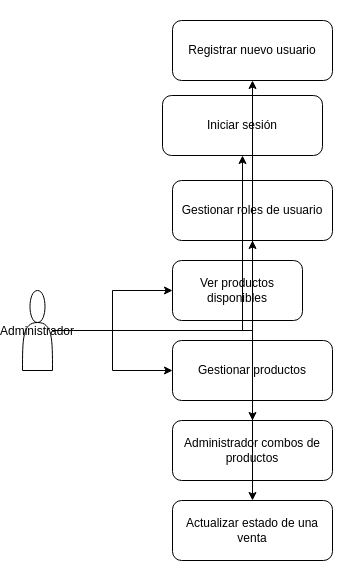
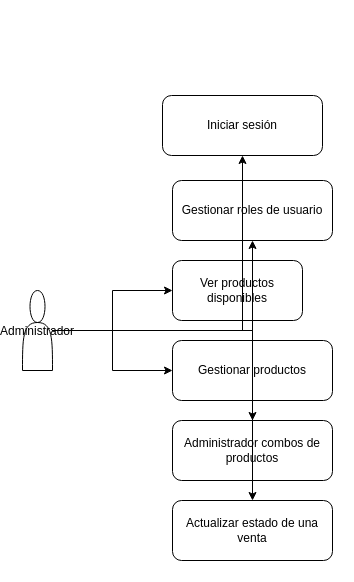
  <mxCell id="0" />
  <mxCell id="1" parent="0" />
  <mxCell id="2" value="Administrador" style="shape=actor" vertex="1" parent="1"><mxGeometry x="20" y="290" width="30" height="80" as="geometry" /></mxCell>
- <mxCell id="3" value="Registrar nuevo usuario" style="rounded=1;whiteSpace=wrap;html=1;" vertex="1" parent="1"><mxGeometry x="170" y="20" width="160" height="60" as="geometry" /></mxCell>
  <mxCell id="4" value="Iniciar sesión" style="rounded=1;whiteSpace=wrap;html=1;" vertex="1" parent="1"><mxGeometry x="160" y="95" width="160" height="60" as="geometry" /></mxCell>
  <mxCell id="5" value="Gestionar roles de usuario" style="rounded=1;whiteSpace=wrap;html=1;" vertex="1" parent="1"><mxGeometry x="170" y="180" width="160" height="60" as="geometry" /></mxCell>
  <mxCell id="6" value="Ver productos disponibles" style="rounded=1;whiteSpace=wrap;html=1;" vertex="1" parent="1"><mxGeometry x="170" y="260" width="130" height="60" as="geometry" /></mxCell>
  <mxCell id="7" value="Gestionar productos" style="rounded=1;whiteSpace=wrap;html=1;" vertex="1" parent="1"><mxGeometry x="170" y="340" width="160" height="60" as="geometry" /></mxCell>
  <mxCell id="8" value="Administrador combos de productos" style="rounded=1;whiteSpace=wrap;html=1;" vertex="1" parent="1"><mxGeometry x="170" y="420" width="160" height="60" as="geometry" /></mxCell>
  <mxCell id="9" value="Actualizar estado de una venta" style="rounded=1;whiteSpace=wrap;html=1;" vertex="1" parent="1"><mxGeometry x="170" y="500" width="160" height="60" as="geometry" /></mxCell>
- <mxCell id="10" style="edgeStyle=orthogonalEdgeStyle;rounded=0;orthogonalLoop=1;" edge="1" parent="1" source="2" target="3"><mxGeometry relative="1" as="geometry" /></mxCell>
  <mxCell id="11" style="edgeStyle=orthogonalEdgeStyle;rounded=0;orthogonalLoop=1;" edge="1" parent="1" source="2" target="4"><mxGeometry relative="1" as="geometry" /></mxCell>
  <mxCell id="12" style="edgeStyle=orthogonalEdgeStyle;rounded=0;orthogonalLoop=1;" edge="1" parent="1" source="2" target="5"><mxGeometry relative="1" as="geometry" /></mxCell>
  <mxCell id="13" style="edgeStyle=orthogonalEdgeStyle;rounded=0;orthogonalLoop=1;" edge="1" parent="1" source="2" target="6"><mxGeometry relative="1" as="geometry" /></mxCell>
  <mxCell id="14" style="edgeStyle=orthogonalEdgeStyle;rounded=0;orthogonalLoop=1;" edge="1" parent="1" source="2" target="7"><mxGeometry relative="1" as="geometry" /></mxCell>
  <mxCell id="15" style="edgeStyle=orthogonalEdgeStyle;rounded=0;orthogonalLoop=1;" edge="1" parent="1" source="2" target="8"><mxGeometry relative="1" as="geometry" /></mxCell>
  <mxCell id="16" style="edgeStyle=orthogonalEdgeStyle;rounded=0;orthogonalLoop=1;" edge="1" parent="1" source="2" target="9"><mxGeometry relative="1" as="geometry" /></mxCell>
